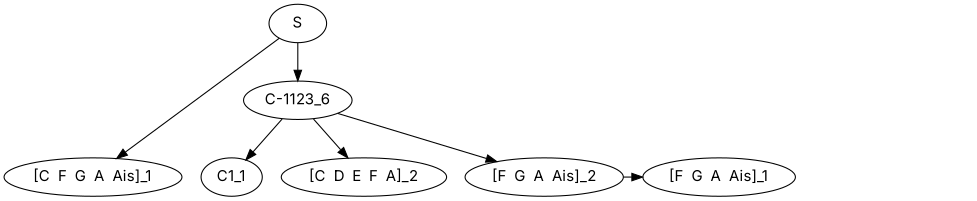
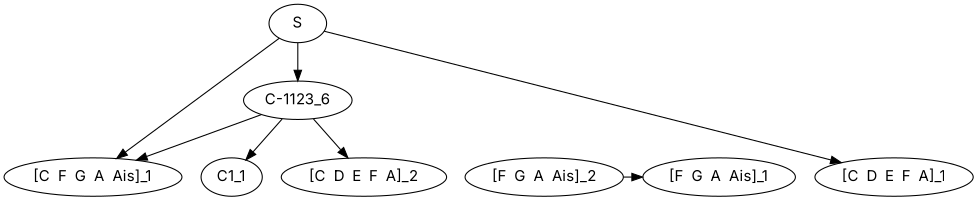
  digraph {
    fontname=Inter
    node [fontname=Inter]
    edge [fontname=Inter]
    S
    n2 [label="C-1123_6"]
    n3 [label=C1_1]
    "[C  F  G  A  Ais]_1"
+   "[C  D  E  F  A]_1"
    "[F  G  A  Ais]_1"
    "[C  D  E  F  A]_2"
    "[F  G  A  Ais]_2"
    subgraph sub_1 {
      rank=min
      S
    }
    subgraph sub_2 {
      rank=same
      n2
    }
    subgraph sub_3 {
      rank=same
      n3
    }
    subgraph sub_4 {
      rank=same
      "[C  F  G  A  Ais]_1"
+     "[C  D  E  F  A]_1"
      "[F  G  A  Ais]_1"
      "[C  D  E  F  A]_2"
      "[F  G  A  Ais]_2"
    }
    S -> n2
    S -> "[C  F  G  A  Ais]_1"
+   S -> "[C  D  E  F  A]_1"
    n2 -> n3
    n2 -> "[C  D  E  F  A]_2"
-   n2 -> "[F  G  A  Ais]_2"
+   n2 -> "[C  F  G  A  Ais]_1"
    "[F  G  A  Ais]_2" -> "[F  G  A  Ais]_1"
  }
